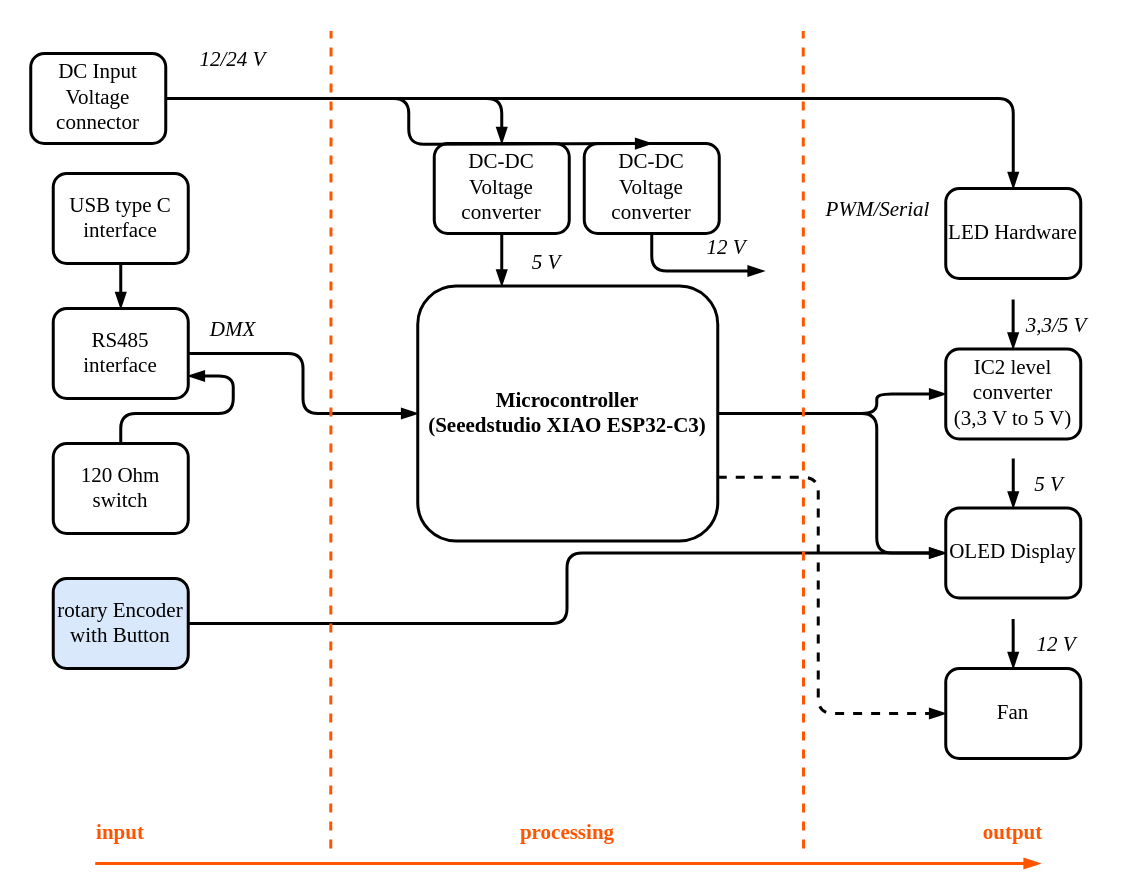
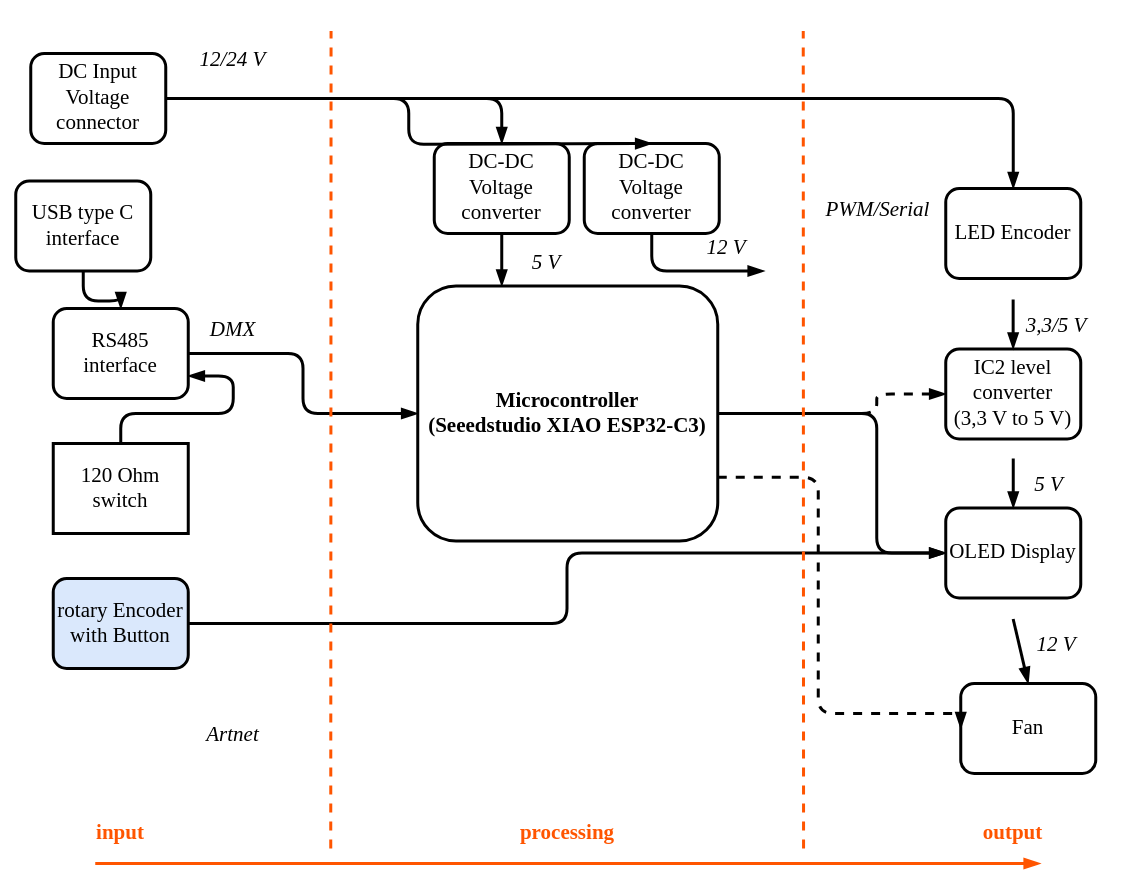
  <mxCell id="0" />
  <mxCell id="1" parent="0" />
  <mxCell id="2" style="edgeStyle=orthogonalEdgeStyle;rounded=1;orthogonalLoop=1;jettySize=auto;html=1;entryX=0.5;entryY=0;entryDx=0;entryDy=0;curved=0;strokeWidth=2;endArrow=blockThin;endFill=1;fontFamily=Times New Roman;fontSize=14;" parent="1" source="4" target="6" edge="1"><mxGeometry relative="1" as="geometry" /></mxCell>
  <mxCell id="3" style="edgeStyle=orthogonalEdgeStyle;rounded=1;orthogonalLoop=1;jettySize=auto;html=1;entryX=0.5;entryY=0;entryDx=0;entryDy=0;curved=0;strokeWidth=2;endArrow=blockThin;endFill=1;fontFamily=Times New Roman;fontSize=14;" parent="1" source="4" target="7" edge="1"><mxGeometry relative="1" as="geometry" /></mxCell>
  <mxCell id="4" value="DC Input Voltage connector" style="rounded=1;whiteSpace=wrap;html=1;strokeWidth=2;fontFamily=Times New Roman;fontSize=14;" parent="1" vertex="1"><mxGeometry x="20" y="35" width="90" height="60" as="geometry" /></mxCell>
  <mxCell id="5" style="edgeStyle=orthogonalEdgeStyle;rounded=1;orthogonalLoop=1;jettySize=auto;html=1;entryX=0.5;entryY=0;entryDx=0;entryDy=0;curved=0;strokeWidth=2;endArrow=blockThin;endFill=1;fontFamily=Times New Roman;fontSize=14;" parent="1" source="6" edge="1"><mxGeometry relative="1" as="geometry"><mxPoint x="334" y="190" as="targetPoint" /></mxGeometry></mxCell>
  <mxCell id="6" value="DC-DC&lt;div&gt;Voltage converter&lt;/div&gt;" style="rounded=1;whiteSpace=wrap;html=1;strokeWidth=2;fontFamily=Times New Roman;fontSize=14;" parent="1" vertex="1"><mxGeometry x="289" y="95" width="90" height="60" as="geometry" /></mxCell>
- <mxCell id="7" value="LED Hardware" style="rounded=1;whiteSpace=wrap;html=1;strokeWidth=2;fontFamily=Times New Roman;fontSize=14;" parent="1" vertex="1"><mxGeometry x="630" y="125" width="90" height="60" as="geometry" /></mxCell>
- <mxCell id="8" style="edgeStyle=orthogonalEdgeStyle;rounded=1;orthogonalLoop=1;jettySize=auto;html=1;entryX=0;entryY=0.5;entryDx=0;entryDy=0;curved=0;strokeWidth=2;endArrow=blockThin;endFill=1;fontFamily=Times New Roman;fontSize=14;" parent="1" source="10" target="16" edge="1"><mxGeometry relative="1" as="geometry"><Array as="points"><mxPoint x="584" y="275" /><mxPoint x="584" y="262" /></Array></mxGeometry></mxCell>
+ <mxCell id="7" value="LED Encoder" style="rounded=1;whiteSpace=wrap;html=1;strokeWidth=2;fontFamily=Times New Roman;fontSize=14;" parent="1" vertex="1"><mxGeometry x="630" y="125" width="90" height="60" as="geometry" /></mxCell>
+ <mxCell id="8" style="edgeStyle=orthogonalEdgeStyle;rounded=1;orthogonalLoop=1;jettySize=auto;html=1;entryX=0;entryY=0.5;entryDx=0;entryDy=0;curved=0;strokeWidth=2;endArrow=blockThin;endFill=1;fontFamily=Times New Roman;fontSize=14;dashed=1;" parent="1" source="10" target="16" edge="1"><mxGeometry relative="1" as="geometry"><Array as="points"><mxPoint x="584" y="275" /><mxPoint x="584" y="262" /></Array></mxGeometry></mxCell>
  <mxCell id="9" style="edgeStyle=orthogonalEdgeStyle;rounded=1;orthogonalLoop=1;jettySize=auto;html=1;exitX=1;exitY=0.5;exitDx=0;exitDy=0;entryX=0;entryY=0.5;entryDx=0;entryDy=0;curved=0;strokeWidth=2;endArrow=blockThin;endFill=1;fontFamily=Times New Roman;fontSize=14;" parent="1" source="10" target="19" edge="1"><mxGeometry relative="1" as="geometry"><Array as="points"><mxPoint x="584" y="275" /><mxPoint x="584" y="368" /></Array></mxGeometry></mxCell>
  <mxCell id="10" value="Microcontroller&lt;div&gt;(Seeedstudio XIAO ESP32-C3)&lt;/div&gt;" style="rounded=1;whiteSpace=wrap;html=1;strokeWidth=2;fontFamily=Times New Roman;fontSize=14;fontStyle=1" parent="1" vertex="1"><mxGeometry x="278" y="190" width="200" height="170" as="geometry" /></mxCell>
  <mxCell id="11" style="edgeStyle=orthogonalEdgeStyle;rounded=1;orthogonalLoop=1;jettySize=auto;html=1;curved=0;strokeWidth=2;endArrow=blockThin;endFill=1;fontFamily=Times New Roman;fontSize=14;" parent="1" source="12" target="14" edge="1"><mxGeometry relative="1" as="geometry" /></mxCell>
- <mxCell id="12" value="USB type C interface" style="rounded=1;whiteSpace=wrap;html=1;strokeWidth=2;fontFamily=Times New Roman;fontSize=14;" parent="1" vertex="1"><mxGeometry x="35" y="115" width="90" height="60" as="geometry" /></mxCell>
+ <mxCell id="12" value="USB type C interface" style="rounded=1;whiteSpace=wrap;html=1;strokeWidth=2;fontFamily=Times New Roman;fontSize=14;" parent="1" vertex="1"><mxGeometry x="10" y="120" width="90" height="60" as="geometry" /></mxCell>
  <mxCell id="13" style="edgeStyle=orthogonalEdgeStyle;rounded=1;orthogonalLoop=1;jettySize=auto;html=1;curved=0;strokeWidth=2;endArrow=blockThin;endFill=1;fontFamily=Times New Roman;fontSize=14;" parent="1" source="14" target="10" edge="1"><mxGeometry relative="1" as="geometry" /></mxCell>
  <mxCell id="14" value="RS485&lt;div&gt;interface&lt;/div&gt;" style="rounded=1;whiteSpace=wrap;html=1;strokeWidth=2;fontFamily=Times New Roman;fontSize=14;" parent="1" vertex="1"><mxGeometry x="35" y="205" width="90" height="60" as="geometry" /></mxCell>
- <mxCell id="15" value="120 Ohm&lt;div&gt;switch&lt;/div&gt;" style="rounded=1;whiteSpace=wrap;html=1;strokeWidth=2;fontFamily=Times New Roman;fontSize=14;" parent="1" vertex="1"><mxGeometry x="35" y="295" width="90" height="60" as="geometry" /></mxCell>
+ <mxCell id="15" value="120 Ohm&lt;div&gt;switch&lt;/div&gt;" style="whiteSpace=wrap;html=1;strokeWidth=2;fontFamily=Times New Roman;fontSize=14;rounded=0;" parent="1" vertex="1"><mxGeometry x="35" y="295" width="90" height="60" as="geometry" /></mxCell>
  <mxCell id="16" value="IC2 level converter&lt;div&gt;(3,3 V to 5 V)&lt;/div&gt;" style="rounded=1;whiteSpace=wrap;html=1;strokeWidth=2;fontFamily=Times New Roman;fontSize=14;" parent="1" vertex="1"><mxGeometry x="630" y="232" width="90" height="60" as="geometry" /></mxCell>
  <mxCell id="17" style="edgeStyle=orthogonalEdgeStyle;rounded=1;orthogonalLoop=1;jettySize=auto;html=1;curved=0;strokeWidth=2;endArrow=blockThin;endFill=1;fontFamily=Times New Roman;fontSize=14;" parent="1" source="18" target="19" edge="1"><mxGeometry relative="1" as="geometry" /></mxCell>
  <mxCell id="18" value="rotary Encoder with Button" style="rounded=1;whiteSpace=wrap;html=1;strokeWidth=2;fontFamily=Times New Roman;fontSize=14;fillColor=#dae8fc;" parent="1" vertex="1"><mxGeometry x="35" y="385" width="90" height="60" as="geometry" /></mxCell>
  <mxCell id="19" value="OLED Display" style="rounded=1;whiteSpace=wrap;html=1;strokeWidth=2;fontFamily=Times New Roman;fontSize=14;" parent="1" vertex="1"><mxGeometry x="630" y="338" width="90" height="60" as="geometry" /></mxCell>
  <mxCell id="20" style="edgeStyle=orthogonalEdgeStyle;rounded=1;orthogonalLoop=1;jettySize=auto;html=1;curved=0;strokeWidth=2;endArrow=blockThin;endFill=1;exitX=0.5;exitY=0;exitDx=0;exitDy=0;entryX=1;entryY=0.75;entryDx=0;entryDy=0;fontFamily=Times New Roman;fontSize=14;" parent="1" source="15" target="14" edge="1"><mxGeometry relative="1" as="geometry"><mxPoint x="135" y="245" as="sourcePoint" /><mxPoint x="279" y="285" as="targetPoint" /><Array as="points"><mxPoint x="80" y="275" /><mxPoint x="155" y="275" /><mxPoint x="155" y="250" /></Array></mxGeometry></mxCell>
  <mxCell id="21" value="12/24 V" style="text;html=1;align=center;verticalAlign=middle;whiteSpace=wrap;rounded=0;fontStyle=2;fontFamily=Times New Roman;fontSize=14;" parent="1" vertex="1"><mxGeometry x="125" y="25" width="60" height="30" as="geometry" /></mxCell>
  <mxCell id="22" value="DMX" style="text;html=1;align=center;verticalAlign=middle;whiteSpace=wrap;rounded=0;fontStyle=2;fontFamily=Times New Roman;fontSize=14;" parent="1" vertex="1"><mxGeometry x="125" y="205" width="60" height="30" as="geometry" /></mxCell>
  <mxCell id="23" value="PWM/Serial" style="text;html=1;align=center;verticalAlign=middle;whiteSpace=wrap;rounded=0;fontStyle=2;fontFamily=Times New Roman;fontSize=14;" parent="1" vertex="1"><mxGeometry x="550" y="125" width="70" height="30" as="geometry" /></mxCell>
+ <mxCell id="24" value="Artnet" style="text;html=1;align=center;verticalAlign=middle;whiteSpace=wrap;rounded=0;fontStyle=2;fontFamily=Times New Roman;fontSize=14;" parent="1" vertex="1"><mxGeometry x="125" y="475" width="60" height="30" as="geometry" /></mxCell>
  <mxCell id="25" value="" style="endArrow=none;dashed=1;html=1;rounded=0;strokeWidth=2;strokeColor=light-dark(#FF5500,#FF5500);fontFamily=Times New Roman;fontSize=14;" parent="1" edge="1"><mxGeometry width="50" height="50" relative="1" as="geometry"><mxPoint x="220" y="565" as="sourcePoint" /><mxPoint x="220.21" y="20" as="targetPoint" /></mxGeometry></mxCell>
  <mxCell id="26" value="" style="endArrow=none;dashed=1;html=1;rounded=0;strokeWidth=2;strokeColor=light-dark(#FF5500,#FF5500);fontFamily=Times New Roman;fontSize=14;" parent="1" edge="1"><mxGeometry width="50" height="50" relative="1" as="geometry"><mxPoint x="535.21" y="565" as="sourcePoint" /><mxPoint x="535" y="20" as="targetPoint" /></mxGeometry></mxCell>
  <mxCell id="27" value="&lt;b style=&quot;font-style: normal;&quot;&gt;input&lt;/b&gt;" style="text;html=1;align=center;verticalAlign=middle;whiteSpace=wrap;rounded=0;fontStyle=2;fontColor=light-dark(#FF5500,#FF5500);fontFamily=Times New Roman;fontSize=14;" parent="1" vertex="1"><mxGeometry x="50" y="540" width="60" height="30" as="geometry" /></mxCell>
  <mxCell id="28" value="&lt;span style=&quot;font-style: normal;&quot;&gt;&lt;b&gt;processing&lt;/b&gt;&lt;/span&gt;" style="text;html=1;align=center;verticalAlign=middle;whiteSpace=wrap;rounded=0;fontStyle=2;fontColor=light-dark(#FF5500,#FF5500);fontFamily=Times New Roman;fontSize=14;" parent="1" vertex="1"><mxGeometry x="348" y="540" width="60" height="30" as="geometry" /></mxCell>
  <mxCell id="29" value="&lt;span style=&quot;font-style: normal;&quot;&gt;&lt;b&gt;output&lt;/b&gt;&lt;/span&gt;" style="text;html=1;align=center;verticalAlign=middle;whiteSpace=wrap;rounded=0;fontStyle=2;fontColor=light-dark(#FF5500,#FF5500);fontFamily=Times New Roman;fontSize=14;" parent="1" vertex="1"><mxGeometry x="645" y="540" width="60" height="30" as="geometry" /></mxCell>
- <mxCell id="30" value="Fan" style="rounded=1;whiteSpace=wrap;html=1;strokeWidth=2;fontFamily=Times New Roman;fontSize=14;" parent="1" vertex="1"><mxGeometry x="630" y="445" width="90" height="60" as="geometry" /></mxCell>
+ <mxCell id="30" value="Fan" style="rounded=1;whiteSpace=wrap;html=1;strokeWidth=2;fontFamily=Times New Roman;fontSize=14;" parent="1" vertex="1"><mxGeometry x="640" y="455" width="90" height="60" as="geometry" /></mxCell>
  <mxCell id="31" style="edgeStyle=orthogonalEdgeStyle;rounded=1;orthogonalLoop=1;jettySize=auto;html=1;exitX=1;exitY=0.75;exitDx=0;exitDy=0;entryX=0;entryY=0.5;entryDx=0;entryDy=0;curved=0;strokeWidth=2;endArrow=blockThin;endFill=1;fontFamily=Times New Roman;fontSize=14;dashed=1;" parent="1" source="10" target="30" edge="1"><mxGeometry relative="1" as="geometry"><mxPoint x="483" y="280" as="sourcePoint" /><mxPoint x="635" y="373" as="targetPoint" /><Array as="points"><mxPoint x="545" y="317" /><mxPoint x="545" y="475" /></Array></mxGeometry></mxCell>
  <mxCell id="32" value="" style="endArrow=blockThin;html=1;rounded=0;strokeWidth=2;strokeColor=light-dark(#FF5500,#FF5500);endFill=1;fontFamily=Times New Roman;fontSize=14;" parent="1" edge="1"><mxGeometry width="50" height="50" relative="1" as="geometry"><mxPoint x="63" y="575" as="sourcePoint" /><mxPoint x="693" y="575" as="targetPoint" /></mxGeometry></mxCell>
  <mxCell id="33" value="5 V" style="text;html=1;align=center;verticalAlign=middle;whiteSpace=wrap;rounded=0;fontStyle=2;fontFamily=Times New Roman;fontSize=14;" parent="1" vertex="1"><mxGeometry x="334" y="160" width="60" height="30" as="geometry" /></mxCell>
  <mxCell id="34" value="5 V" style="text;html=1;align=center;verticalAlign=middle;whiteSpace=wrap;rounded=0;fontStyle=2;fontFamily=Times New Roman;fontSize=14;" parent="1" vertex="1"><mxGeometry x="669" y="308" width="60" height="30" as="geometry" /></mxCell>
  <mxCell id="35" value="" style="endArrow=blockThin;html=1;rounded=0;entryX=0.5;entryY=0;entryDx=0;entryDy=0;strokeWidth=2;endFill=1;" edge="1" parent="1" target="19"><mxGeometry width="50" height="50" relative="1" as="geometry"><mxPoint x="675" y="305" as="sourcePoint" /><mxPoint x="684" y="285" as="targetPoint" /></mxGeometry></mxCell>
  <mxCell id="36" value="" style="endArrow=blockThin;html=1;rounded=0;entryX=0.5;entryY=0;entryDx=0;entryDy=0;strokeWidth=2;endFill=1;" edge="1" parent="1" target="30"><mxGeometry width="50" height="50" relative="1" as="geometry"><mxPoint x="674.93" y="412" as="sourcePoint" /><mxPoint x="674.93" y="445" as="targetPoint" /></mxGeometry></mxCell>
  <mxCell id="37" value="" style="endArrow=blockThin;html=1;rounded=0;entryX=0.5;entryY=0;entryDx=0;entryDy=0;strokeWidth=2;endFill=1;" edge="1" parent="1"><mxGeometry width="50" height="50" relative="1" as="geometry"><mxPoint x="674.93" y="199" as="sourcePoint" /><mxPoint x="674.93" y="232" as="targetPoint" /></mxGeometry></mxCell>
  <mxCell id="38" value="3,3/5 V" style="text;html=1;align=center;verticalAlign=middle;whiteSpace=wrap;rounded=0;fontStyle=2;fontFamily=Times New Roman;fontSize=14;" vertex="1" parent="1"><mxGeometry x="674" y="202" width="60" height="30" as="geometry" /></mxCell>
  <mxCell id="39" value="12 V" style="text;html=1;align=center;verticalAlign=middle;whiteSpace=wrap;rounded=0;fontStyle=2;fontFamily=Times New Roman;fontSize=14;" vertex="1" parent="1"><mxGeometry x="674" y="415" width="60" height="30" as="geometry" /></mxCell>
  <mxCell id="40" value="DC-DC&lt;div&gt;Voltage converter&lt;/div&gt;" style="rounded=1;whiteSpace=wrap;html=1;strokeWidth=2;fontFamily=Times New Roman;fontSize=14;" vertex="1" parent="1"><mxGeometry x="389" y="95" width="90" height="60" as="geometry" /></mxCell>
  <mxCell id="41" value="12 V" style="text;html=1;align=center;verticalAlign=middle;whiteSpace=wrap;rounded=0;fontStyle=2;fontFamily=Times New Roman;fontSize=14;" vertex="1" parent="1"><mxGeometry x="454" y="150" width="60" height="30" as="geometry" /></mxCell>
  <mxCell id="42" style="edgeStyle=orthogonalEdgeStyle;rounded=1;orthogonalLoop=1;jettySize=auto;html=1;curved=0;strokeWidth=2;endArrow=blockThin;endFill=1;fontFamily=Times New Roman;fontSize=14;exitX=0.5;exitY=1;exitDx=0;exitDy=0;" edge="1" source="40" parent="1"><mxGeometry relative="1" as="geometry"><mxPoint x="509" y="180" as="targetPoint" /><Array as="points"><mxPoint x="434" y="180" /><mxPoint x="504" y="180" /></Array></mxGeometry></mxCell>
  <mxCell id="43" style="edgeStyle=orthogonalEdgeStyle;rounded=1;orthogonalLoop=1;jettySize=auto;html=1;entryX=0.5;entryY=0;entryDx=0;entryDy=0;curved=0;strokeWidth=2;endArrow=blockThin;endFill=1;fontFamily=Times New Roman;fontSize=14;exitX=1;exitY=0.5;exitDx=0;exitDy=0;" edge="1" parent="1" source="4"><mxGeometry relative="1" as="geometry"><mxPoint x="225" y="55" as="sourcePoint" /><mxPoint x="434" y="95" as="targetPoint" /></mxGeometry></mxCell>
